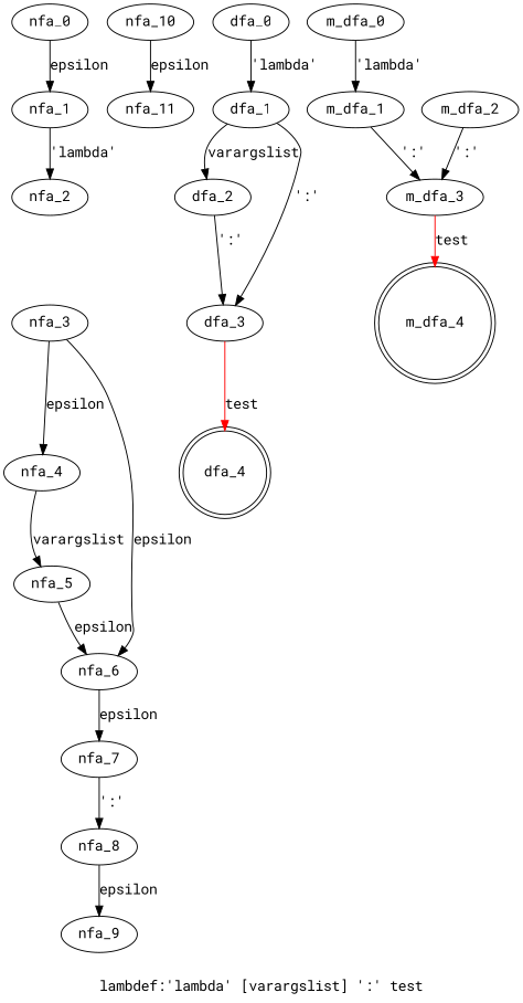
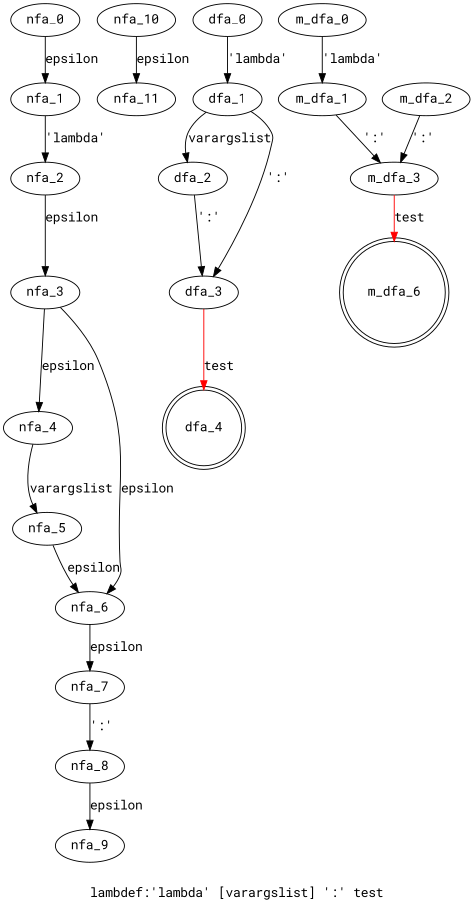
  digraph {
    fontname="Roboto Mono"
    label="lambdef:'lambda' [varargslist] ':' test"
    node [fontname="Roboto Mono"]
    edge [fontname="Roboto Mono"]
    nfa_0
    nfa_1
    nfa_2
    nfa_3
    nfa_4
    nfa_6
    nfa_5
    nfa_7
    nfa_8
    nfa_9
    nfa_10
    nfa_11
    dfa_0
    dfa_1
    dfa_2
    dfa_3
    dfa_4 [shape=doublecircle]
    m_dfa_0
    m_dfa_1
    m_dfa_2
    m_dfa_3
-   m_dfa_4 [shape=doublecircle]
+   m_dfa_4 [shape=doublecircle label=m_dfa_6]
    subgraph sub_1 {
      nfa_0
      nfa_1
      nfa_2
      nfa_3
      nfa_4
      nfa_6
      nfa_5
      nfa_7
      nfa_8
      nfa_9
      nfa_10
      nfa_11
    }
    subgraph sub_2 {
      dfa_0
      dfa_1
      dfa_2
      dfa_3
      dfa_4
    }
    subgraph sub_3 {
      m_dfa_0
      m_dfa_1
      m_dfa_2
      m_dfa_3
      m_dfa_4
    }
    nfa_0 -> nfa_1 [label=epsilon]
    nfa_1 -> nfa_2 [label="'lambda'"]
+   nfa_2 -> nfa_3 [label=epsilon]
    nfa_3 -> nfa_4 [label=epsilon]
    nfa_3 -> nfa_6 [label=epsilon]
    nfa_4 -> nfa_5 [label=varargslist]
    nfa_6 -> nfa_7 [label=epsilon]
    nfa_5 -> nfa_6 [label=epsilon]
    nfa_7 -> nfa_8 [label="':'"]
    nfa_8 -> nfa_9 [label=epsilon]
    nfa_10 -> nfa_11 [label=epsilon]
    dfa_0 -> dfa_1 [label="'lambda'"]
    dfa_1 -> dfa_2 [label=varargslist]
    dfa_1 -> dfa_3 [label="':'"]
    dfa_2 -> dfa_3 [label="':'"]
    dfa_3 -> dfa_4 [color=red label=test]
    m_dfa_0 -> m_dfa_1 [label="'lambda'"]
    m_dfa_1 -> m_dfa_3 [label="':'"]
    m_dfa_2 -> m_dfa_3 [label="':'"]
    m_dfa_3 -> m_dfa_4 [color=red label=test]
  }
